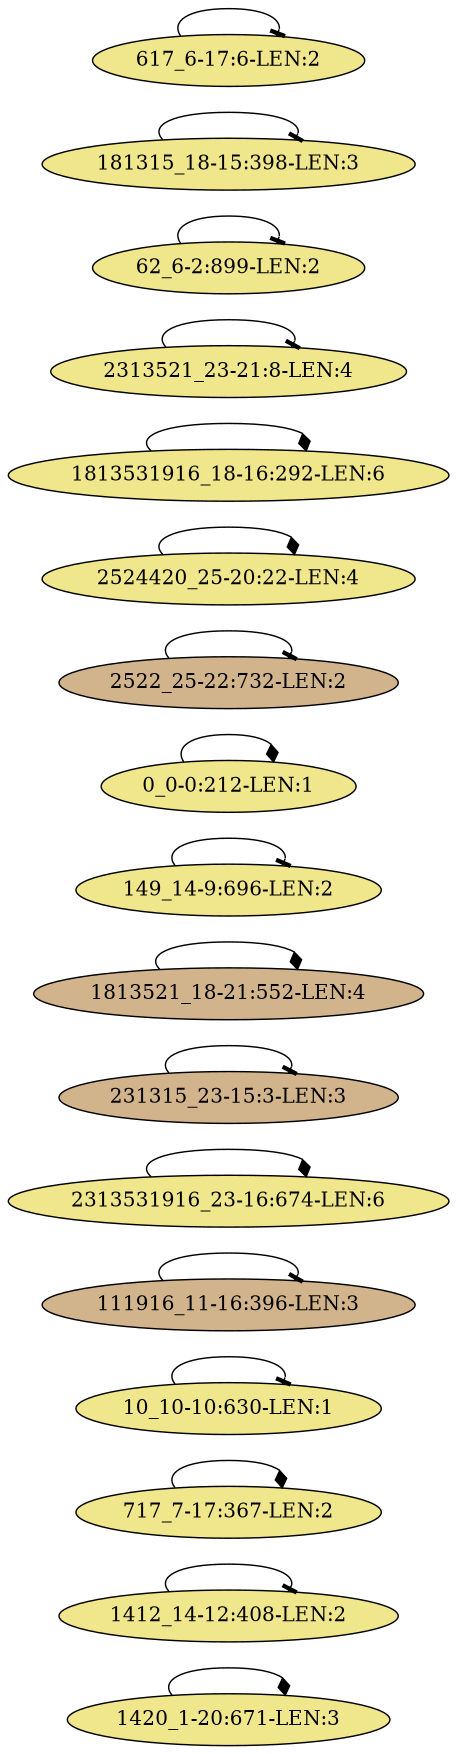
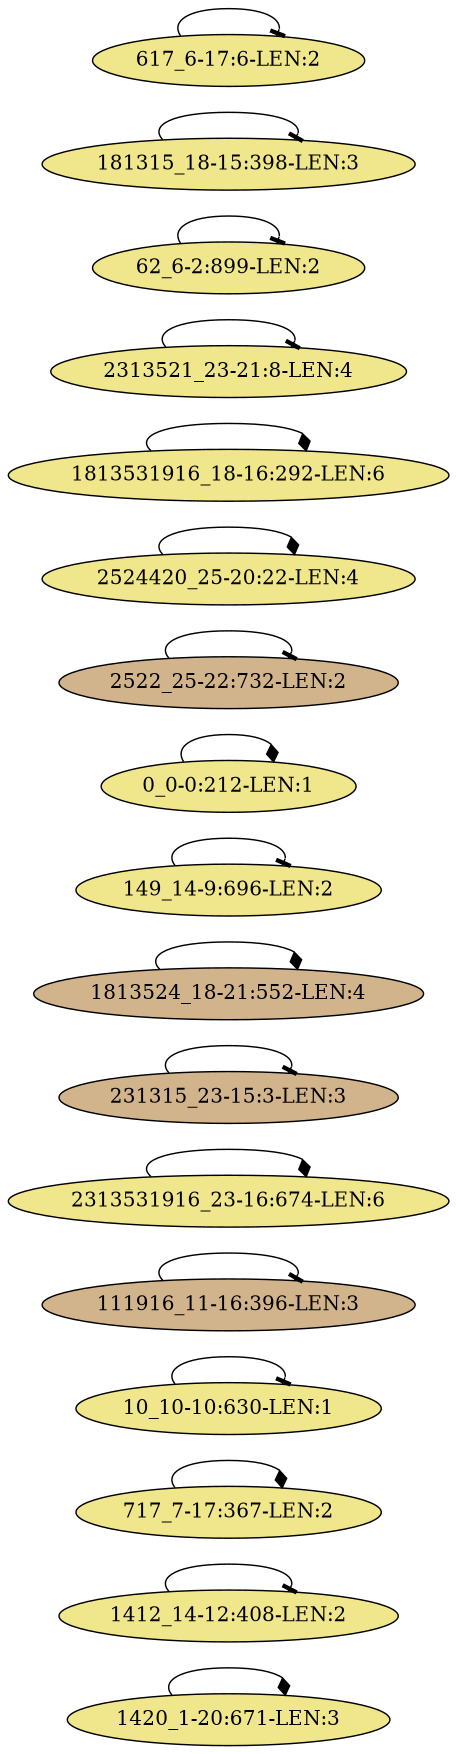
  digraph {
    rankdir=LR
    node [fillcolor=khaki style=filled]
    edge [arrowhead=tee]
    "1420_1-20:671-LEN:3"
    "1412_14-12:408-LEN:2"
    "717_7-17:367-LEN:2"
    "10_10-10:630-LEN:1"
    "111916_11-16:396-LEN:3" [fillcolor=tan]
    "2313531916_23-16:674-LEN:6"
    "231315_23-15:3-LEN:3" [fillcolor=tan]
-   "1813521_18-21:552-LEN:4" [fillcolor=tan]
+   "1813521_18-21:552-LEN:4" [fillcolor=tan label="1813524_18-21:552-LEN:4"]
    "149_14-9:696-LEN:2"
    "0_0-0:212-LEN:1"
    "2522_25-22:732-LEN:2" [fillcolor=tan]
    "2524420_25-20:22-LEN:4"
    "1813531916_18-16:292-LEN:6"
    "2313521_23-21:8-LEN:4"
    "62_6-2:899-LEN:2"
    "181315_18-15:398-LEN:3"
    "617_6-17:6-LEN:2"
    "1420_1-20:671-LEN:3" -> "1420_1-20:671-LEN:3" [arrowhead=diamond]
    "1412_14-12:408-LEN:2" -> "1412_14-12:408-LEN:2"
    "717_7-17:367-LEN:2" -> "717_7-17:367-LEN:2" [arrowhead=diamond]
    "10_10-10:630-LEN:1" -> "10_10-10:630-LEN:1"
    "111916_11-16:396-LEN:3" -> "111916_11-16:396-LEN:3"
    "2313531916_23-16:674-LEN:6" -> "2313531916_23-16:674-LEN:6" [arrowhead=diamond]
    "231315_23-15:3-LEN:3" -> "231315_23-15:3-LEN:3"
    "1813521_18-21:552-LEN:4" -> "1813521_18-21:552-LEN:4" [arrowhead=diamond]
    "149_14-9:696-LEN:2" -> "149_14-9:696-LEN:2"
    "0_0-0:212-LEN:1" -> "0_0-0:212-LEN:1" [arrowhead=diamond]
    "2522_25-22:732-LEN:2" -> "2522_25-22:732-LEN:2"
    "2524420_25-20:22-LEN:4" -> "2524420_25-20:22-LEN:4" [arrowhead=diamond]
    "1813531916_18-16:292-LEN:6" -> "1813531916_18-16:292-LEN:6" [arrowhead=diamond]
    "2313521_23-21:8-LEN:4" -> "2313521_23-21:8-LEN:4"
    "62_6-2:899-LEN:2" -> "62_6-2:899-LEN:2"
    "181315_18-15:398-LEN:3" -> "181315_18-15:398-LEN:3"
    "617_6-17:6-LEN:2" -> "617_6-17:6-LEN:2"
  }
